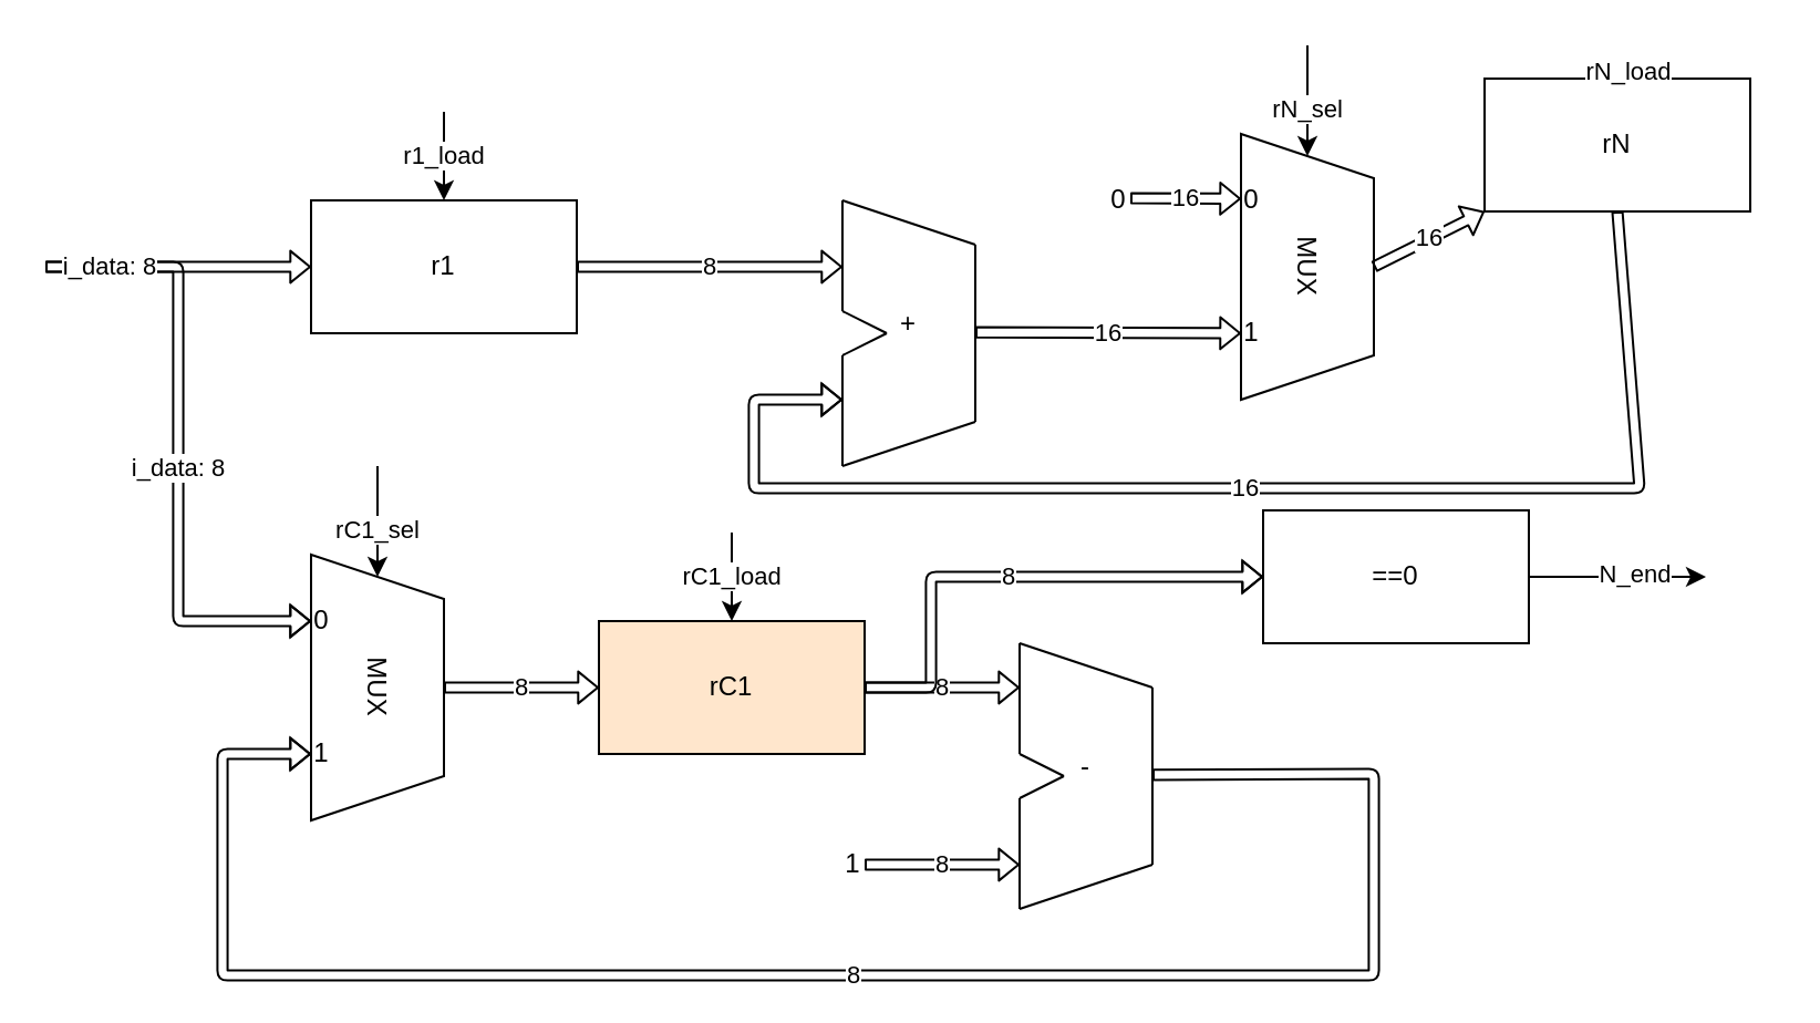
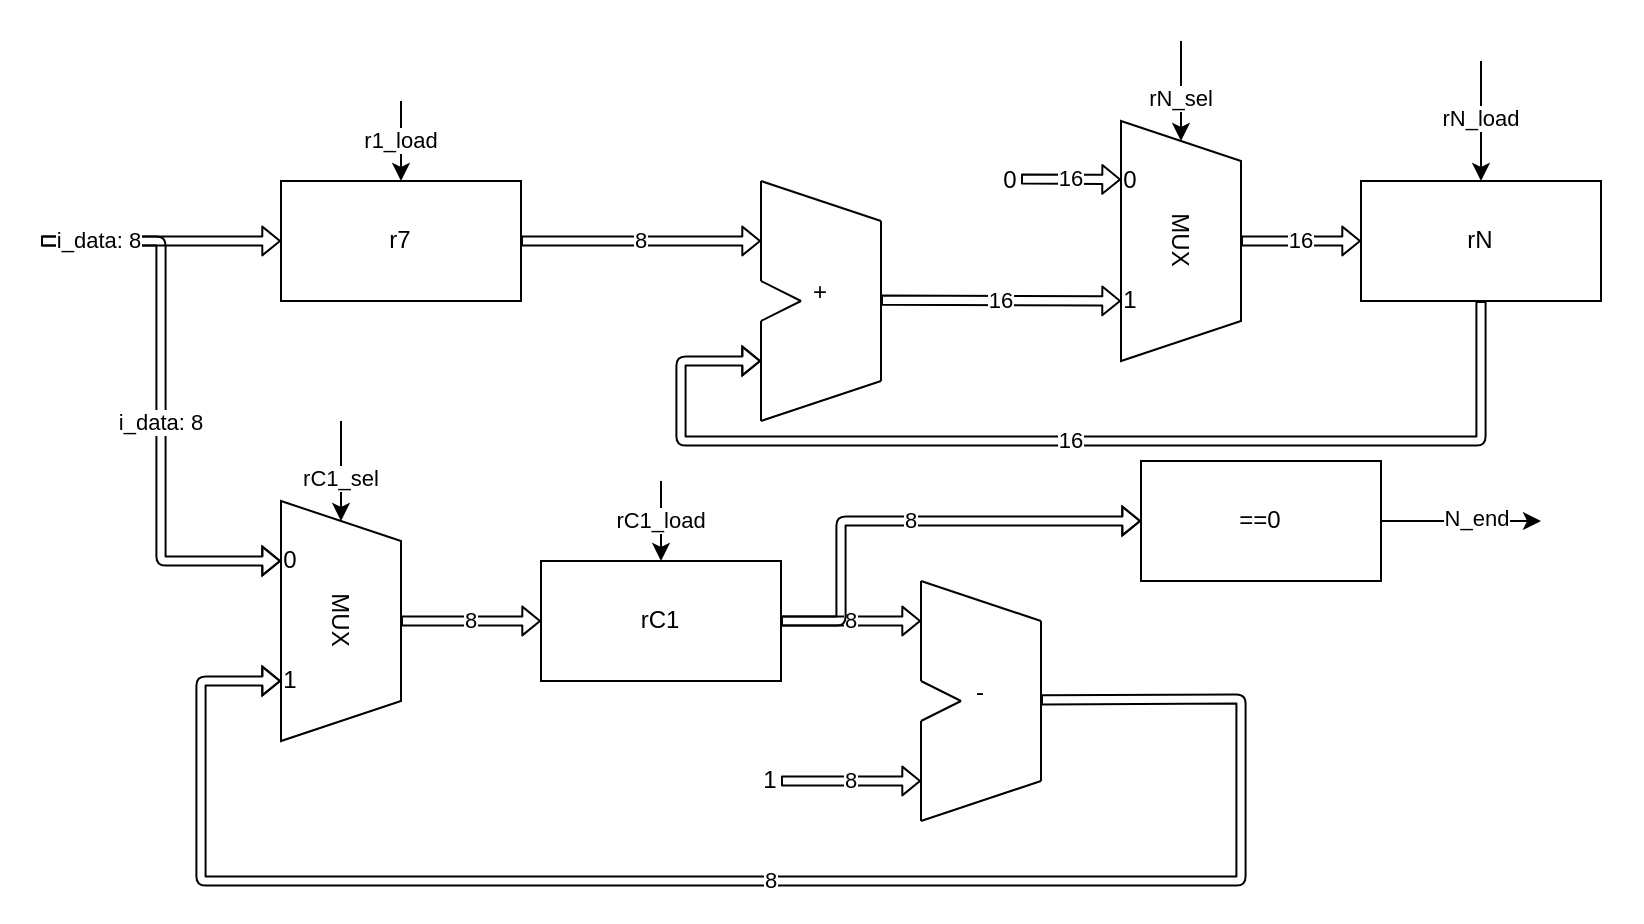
  <mxCell id="0" />
  <mxCell id="1" parent="0" />
- <mxCell id="2" value="r1" style="rounded=0;whiteSpace=wrap;html=1;fillColor=#FFFFFF;" parent="1" vertex="1"><mxGeometry x="140" y="90" width="120" height="60" as="geometry" /></mxCell>
+ <mxCell id="2" value="r7" style="rounded=0;whiteSpace=wrap;html=1;fillColor=#FFFFFF;" parent="1" vertex="1"><mxGeometry x="140" y="90" width="120" height="60" as="geometry" /></mxCell>
  <mxCell id="3" value="r1_load" style="endArrow=classic;html=1;entryX=0.5;entryY=0;entryDx=0;entryDy=0;" parent="1" target="2" edge="1"><mxGeometry width="50" height="50" relative="1" as="geometry"><mxPoint x="200" y="50" as="sourcePoint" /><mxPoint x="200" y="100" as="targetPoint" /></mxGeometry></mxCell>
  <mxCell id="4" value="8" style="shape=flexArrow;endArrow=classic;html=1;width=4.571;endSize=2.617;endWidth=8.816;exitX=1;exitY=0.5;exitDx=0;exitDy=0;" parent="1" source="2" edge="1"><mxGeometry width="50" height="50" relative="1" as="geometry"><mxPoint x="290" y="119.41" as="sourcePoint" /><mxPoint x="380" y="120" as="targetPoint" /></mxGeometry></mxCell>
  <mxCell id="5" value="&#10;&#10;&#10;+" style="group;fillColor=#FFFFFF;" parent="1" vertex="1" connectable="0"><mxGeometry x="380" y="90" width="60" height="120" as="geometry" /></mxCell>
  <mxCell id="6" value="" style="endArrow=none;html=1;" parent="5" edge="1"><mxGeometry width="50" height="50" relative="1" as="geometry"><mxPoint y="120" as="sourcePoint" /><mxPoint y="70" as="targetPoint" /></mxGeometry></mxCell>
  <mxCell id="7" value="" style="endArrow=none;html=1;" parent="5" edge="1"><mxGeometry width="50" height="50" relative="1" as="geometry"><mxPoint x="60" y="100" as="sourcePoint" /><mxPoint x="60" y="20" as="targetPoint" /></mxGeometry></mxCell>
  <mxCell id="8" value="" style="endArrow=none;html=1;" parent="5" edge="1"><mxGeometry width="50" height="50" relative="1" as="geometry"><mxPoint y="50" as="sourcePoint" /><mxPoint as="targetPoint" /></mxGeometry></mxCell>
  <mxCell id="9" value="" style="endArrow=none;html=1;" parent="5" edge="1"><mxGeometry width="50" height="50" relative="1" as="geometry"><mxPoint x="20" y="60" as="sourcePoint" /><mxPoint y="50" as="targetPoint" /></mxGeometry></mxCell>
  <mxCell id="10" value="" style="endArrow=none;html=1;" parent="5" edge="1"><mxGeometry width="50" height="50" relative="1" as="geometry"><mxPoint x="20" y="60" as="sourcePoint" /><mxPoint y="70" as="targetPoint" /></mxGeometry></mxCell>
  <mxCell id="11" value="" style="endArrow=none;html=1;" parent="5" edge="1"><mxGeometry width="50" height="50" relative="1" as="geometry"><mxPoint y="120" as="sourcePoint" /><mxPoint x="60" y="100" as="targetPoint" /></mxGeometry></mxCell>
  <mxCell id="12" value="" style="endArrow=none;html=1;" parent="5" edge="1"><mxGeometry width="50" height="50" relative="1" as="geometry"><mxPoint as="sourcePoint" /><mxPoint x="60" y="20" as="targetPoint" /></mxGeometry></mxCell>
  <mxCell id="13" value="16" style="shape=flexArrow;endArrow=classic;html=1;width=4.571;endSize=2.617;endWidth=8.816;exitX=1;exitY=0.5;exitDx=0;exitDy=0;entryX=0;entryY=0.5;entryDx=0;entryDy=0;" parent="1" target="17" edge="1"><mxGeometry width="50" height="50" relative="1" as="geometry"><mxPoint x="440" y="149.58" as="sourcePoint" /><mxPoint x="530" y="170" as="targetPoint" /></mxGeometry></mxCell>
  <mxCell id="14" value="" style="group" parent="1" vertex="1" connectable="0"><mxGeometry x="560" y="60" width="60" height="120" as="geometry" /></mxCell>
  <mxCell id="15" value="MUX" style="shape=trapezoid;perimeter=trapezoidPerimeter;whiteSpace=wrap;html=1;fixedSize=1;size=20;rotation=90;" parent="14" vertex="1"><mxGeometry x="-30" y="30" width="120" height="60" as="geometry" /></mxCell>
  <mxCell id="16" value="0" style="text;html=1;strokeColor=none;fillColor=none;align=center;verticalAlign=middle;whiteSpace=wrap;rounded=0;" parent="14" vertex="1"><mxGeometry y="20" width="10" height="20" as="geometry" /></mxCell>
  <mxCell id="17" value="1" style="text;html=1;strokeColor=none;fillColor=none;align=center;verticalAlign=middle;whiteSpace=wrap;rounded=0;" parent="14" vertex="1"><mxGeometry y="80" width="10" height="20" as="geometry" /></mxCell>
  <mxCell id="18" value="16" style="shape=flexArrow;endArrow=classic;html=1;width=4.571;endSize=2.617;endWidth=8.816;entryX=0;entryY=0.5;entryDx=0;entryDy=0;" parent="1" edge="1"><mxGeometry width="50" height="50" relative="1" as="geometry"><mxPoint x="510" y="89" as="sourcePoint" /><mxPoint x="560" y="89.24" as="targetPoint" /></mxGeometry></mxCell>
  <mxCell id="19" value="0" style="text;html=1;strokeColor=none;fillColor=none;align=center;verticalAlign=middle;whiteSpace=wrap;rounded=0;" parent="1" vertex="1"><mxGeometry x="500" y="80" width="10" height="20" as="geometry" /></mxCell>
- <mxCell id="20" value="rN" style="rounded=0;whiteSpace=wrap;html=1;fillColor=#FFFFFF;" parent="1" vertex="1"><mxGeometry x="670" y="35" width="120" height="60" as="geometry" /></mxCell>
+ <mxCell id="20" value="rN" style="rounded=0;whiteSpace=wrap;html=1;fillColor=#FFFFFF;" parent="1" vertex="1"><mxGeometry x="680" y="90" width="120" height="60" as="geometry" /></mxCell>
  <mxCell id="21" value="16" style="shape=flexArrow;endArrow=classic;html=1;width=4.571;endSize=2.617;endWidth=8.816;exitX=0.5;exitY=0;exitDx=0;exitDy=0;" parent="1" source="15" target="20" edge="1"><mxGeometry width="50" height="50" relative="1" as="geometry"><mxPoint x="450" y="159.58" as="sourcePoint" /><mxPoint x="570" y="160" as="targetPoint" /></mxGeometry></mxCell>
  <mxCell id="22" value="rN_sel" style="endArrow=classic;html=1;entryX=0;entryY=0.5;entryDx=0;entryDy=0;" parent="1" target="15" edge="1"><mxGeometry x="0.2" width="50" height="50" relative="1" as="geometry"><mxPoint x="590" y="20" as="sourcePoint" /><mxPoint x="750" y="100" as="targetPoint" /><mxPoint y="-1" as="offset" /></mxGeometry></mxCell>
  <mxCell id="23" value="" style="group" parent="1" vertex="1" connectable="0"><mxGeometry x="140" y="250" width="60" height="120" as="geometry" /></mxCell>
  <mxCell id="24" value="MUX" style="shape=trapezoid;perimeter=trapezoidPerimeter;whiteSpace=wrap;html=1;fixedSize=1;size=20;rotation=90;" parent="23" vertex="1"><mxGeometry x="-30" y="30" width="120" height="60" as="geometry" /></mxCell>
  <mxCell id="25" value="0" style="text;html=1;strokeColor=none;fillColor=none;align=center;verticalAlign=middle;whiteSpace=wrap;rounded=0;" parent="23" vertex="1"><mxGeometry y="20" width="10" height="20" as="geometry" /></mxCell>
  <mxCell id="26" value="1" style="text;html=1;strokeColor=none;fillColor=none;align=center;verticalAlign=middle;whiteSpace=wrap;rounded=0;" parent="23" vertex="1"><mxGeometry y="80" width="10" height="20" as="geometry" /></mxCell>
  <mxCell id="27" value="rC1_sel" style="endArrow=classic;html=1;entryX=0;entryY=0.5;entryDx=0;entryDy=0;" parent="1" target="24" edge="1"><mxGeometry x="0.2" width="50" height="50" relative="1" as="geometry"><mxPoint x="170" y="210" as="sourcePoint" /><mxPoint x="330" y="290" as="targetPoint" /><mxPoint y="-1" as="offset" /></mxGeometry></mxCell>
  <mxCell id="28" value="i_data: 8" style="shape=flexArrow;endArrow=classic;html=1;width=4.571;endSize=2.617;endWidth=8.816;entryX=0.25;entryY=1;entryDx=0;entryDy=0;" parent="1" target="24" edge="1"><mxGeometry x="0.071" width="50" height="50" relative="1" as="geometry"><mxPoint x="20" y="120" as="sourcePoint" /><mxPoint x="150" y="130" as="targetPoint" /><mxPoint y="1" as="offset" /><Array as="points"><mxPoint x="60" y="120" /><mxPoint x="80" y="120" /><mxPoint x="80" y="280" /></Array></mxGeometry></mxCell>
  <mxCell id="29" value="i_data: 8" style="shape=flexArrow;endArrow=classic;html=1;width=4.571;endSize=2.617;endWidth=8.816;entryX=0;entryY=0.5;entryDx=0;entryDy=0;" parent="1" target="2" edge="1"><mxGeometry x="-0.5" width="50" height="50" relative="1" as="geometry"><mxPoint x="20" y="120" as="sourcePoint" /><mxPoint x="140" y="125" as="targetPoint" /><mxPoint x="-1" as="offset" /></mxGeometry></mxCell>
- <mxCell id="30" value="rC1" style="rounded=0;whiteSpace=wrap;html=1;fillColor=#ffe6cc;" parent="1" vertex="1"><mxGeometry x="270" y="280" width="120" height="60" as="geometry" /></mxCell>
+ <mxCell id="30" value="rC1" style="rounded=0;whiteSpace=wrap;html=1;fillColor=#FFFFFF;" parent="1" vertex="1"><mxGeometry x="270" y="280" width="120" height="60" as="geometry" /></mxCell>
  <mxCell id="31" value="rC1_load" style="endArrow=classic;html=1;entryX=0.5;entryY=0;entryDx=0;entryDy=0;" parent="1" target="30" edge="1"><mxGeometry width="50" height="50" relative="1" as="geometry"><mxPoint x="330" y="240" as="sourcePoint" /><mxPoint x="330" y="290" as="targetPoint" /></mxGeometry></mxCell>
  <mxCell id="32" value="8" style="shape=flexArrow;endArrow=classic;html=1;width=4.571;endSize=2.617;endWidth=8.816;exitX=0.5;exitY=0;exitDx=0;exitDy=0;entryX=0;entryY=0.5;entryDx=0;entryDy=0;" parent="1" source="24" target="30" edge="1"><mxGeometry width="50" height="50" relative="1" as="geometry"><mxPoint x="220" y="260" as="sourcePoint" /><mxPoint x="340" y="260" as="targetPoint" /></mxGeometry></mxCell>
  <mxCell id="33" value="&#10;&#10;&#10;-&#10;" style="group;fillColor=#FFFFFF;" parent="1" vertex="1" connectable="0"><mxGeometry x="460" y="290" width="60" height="120" as="geometry" /></mxCell>
  <mxCell id="34" value="" style="endArrow=none;html=1;" parent="33" edge="1"><mxGeometry width="50" height="50" relative="1" as="geometry"><mxPoint y="120" as="sourcePoint" /><mxPoint y="70" as="targetPoint" /></mxGeometry></mxCell>
  <mxCell id="35" value="" style="endArrow=none;html=1;" parent="33" edge="1"><mxGeometry width="50" height="50" relative="1" as="geometry"><mxPoint x="60" y="100" as="sourcePoint" /><mxPoint x="60" y="20" as="targetPoint" /></mxGeometry></mxCell>
  <mxCell id="36" value="" style="endArrow=none;html=1;" parent="33" edge="1"><mxGeometry width="50" height="50" relative="1" as="geometry"><mxPoint y="50" as="sourcePoint" /><mxPoint as="targetPoint" /></mxGeometry></mxCell>
  <mxCell id="37" value="" style="endArrow=none;html=1;" parent="33" edge="1"><mxGeometry width="50" height="50" relative="1" as="geometry"><mxPoint x="20" y="60" as="sourcePoint" /><mxPoint y="50" as="targetPoint" /></mxGeometry></mxCell>
  <mxCell id="38" value="" style="endArrow=none;html=1;" parent="33" edge="1"><mxGeometry width="50" height="50" relative="1" as="geometry"><mxPoint x="20" y="60" as="sourcePoint" /><mxPoint y="70" as="targetPoint" /></mxGeometry></mxCell>
  <mxCell id="39" value="" style="endArrow=none;html=1;" parent="33" edge="1"><mxGeometry width="50" height="50" relative="1" as="geometry"><mxPoint y="120" as="sourcePoint" /><mxPoint x="60" y="100" as="targetPoint" /></mxGeometry></mxCell>
  <mxCell id="40" value="" style="endArrow=none;html=1;" parent="33" edge="1"><mxGeometry width="50" height="50" relative="1" as="geometry"><mxPoint as="sourcePoint" /><mxPoint x="60" y="20" as="targetPoint" /></mxGeometry></mxCell>
  <mxCell id="41" value="8" style="shape=flexArrow;endArrow=classic;html=1;width=4.571;endSize=2.617;endWidth=8.816;exitX=1;exitY=0.5;exitDx=0;exitDy=0;" parent="1" source="30" edge="1"><mxGeometry width="50" height="50" relative="1" as="geometry"><mxPoint x="210" y="320" as="sourcePoint" /><mxPoint x="460" y="310" as="targetPoint" /></mxGeometry></mxCell>
  <mxCell id="42" value="8" style="shape=flexArrow;endArrow=classic;html=1;width=4.571;endSize=2.617;endWidth=8.816;exitX=1;exitY=0.5;exitDx=0;exitDy=0;" parent="1" edge="1"><mxGeometry width="50" height="50" relative="1" as="geometry"><mxPoint x="390" y="390" as="sourcePoint" /><mxPoint x="460" y="390" as="targetPoint" /></mxGeometry></mxCell>
  <mxCell id="43" value="1" style="text;html=1;strokeColor=none;fillColor=none;align=center;verticalAlign=middle;whiteSpace=wrap;rounded=0;" parent="1" vertex="1"><mxGeometry x="380" y="380" width="10" height="20" as="geometry" /></mxCell>
  <mxCell id="44" value="8" style="shape=flexArrow;endArrow=classic;html=1;width=4.571;endSize=2.617;endWidth=8.816;exitX=1;exitY=0.5;exitDx=0;exitDy=0;entryX=0.75;entryY=1;entryDx=0;entryDy=0;" parent="1" target="24" edge="1"><mxGeometry width="50" height="50" relative="1" as="geometry"><mxPoint x="520" y="349.41" as="sourcePoint" /><mxPoint x="590" y="349.41" as="targetPoint" /><Array as="points"><mxPoint x="620" y="349" /><mxPoint x="620" y="440" /><mxPoint x="100" y="440" /><mxPoint x="100" y="340" /></Array></mxGeometry></mxCell>
  <mxCell id="45" value="8" style="shape=flexArrow;endArrow=classic;html=1;width=4.571;endSize=2.617;endWidth=8.816;exitX=1;exitY=0.5;exitDx=0;exitDy=0;entryX=0;entryY=0.5;entryDx=0;entryDy=0;" parent="1" source="30" target="46" edge="1"><mxGeometry width="50" height="50" relative="1" as="geometry"><mxPoint x="525" y="230" as="sourcePoint" /><mxPoint x="570" y="260" as="targetPoint" /><Array as="points"><mxPoint x="420" y="310" /><mxPoint x="420" y="260" /></Array></mxGeometry></mxCell>
  <mxCell id="46" value="==0" style="rounded=0;whiteSpace=wrap;html=1;fillColor=#FFFFFF;" parent="1" vertex="1"><mxGeometry x="570" y="230" width="120" height="60" as="geometry" /></mxCell>
  <mxCell id="47" value="N_end" style="endArrow=classic;html=1;exitX=1;exitY=0.5;exitDx=0;exitDy=0;" parent="1" source="46" edge="1"><mxGeometry x="0.2" width="50" height="50" relative="1" as="geometry"><mxPoint x="750" y="290" as="sourcePoint" /><mxPoint x="770" y="260" as="targetPoint" /><mxPoint y="-1" as="offset" /></mxGeometry></mxCell>
  <mxCell id="48" value="16" style="shape=flexArrow;endArrow=classic;html=1;width=4.571;endSize=2.617;endWidth=8.816;exitX=0.5;exitY=1;exitDx=0;exitDy=0;" edge="1" parent="1" source="20"><mxGeometry width="50" height="50" relative="1" as="geometry"><mxPoint x="210" y="320" as="sourcePoint" /><mxPoint x="380" y="180" as="targetPoint" /><Array as="points"><mxPoint x="740" y="220" /><mxPoint x="340" y="220" /><mxPoint x="340" y="180" /></Array></mxGeometry></mxCell>
  <mxCell id="49" value="rN_load" style="endArrow=classic;html=1;entryX=0.5;entryY=0;entryDx=0;entryDy=0;" edge="1" parent="1" target="20"><mxGeometry width="50" height="50" relative="1" as="geometry"><mxPoint x="740" y="30" as="sourcePoint" /><mxPoint x="600" y="80" as="targetPoint" /><mxPoint y="-1" as="offset" /></mxGeometry></mxCell>
